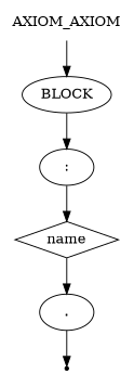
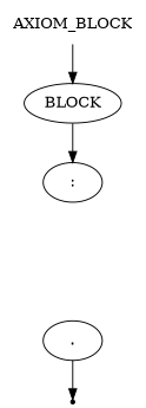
  digraph {
    node [shape=oval]
-   n1 [label=AXIOM_AXIOM shape=plaintext]
+   n1 [label=AXIOM_BLOCK shape=plaintext]
    n2 [label=BLOCK]
    n3 [label=":"]
-   n4 [label=name shape=diamond]
    n5 [label="."]
    end [shape=point]
    n1 -> n2
    n2 -> n3
-   n3 -> n4
-   n4 -> n5
    n5 -> end
  }
